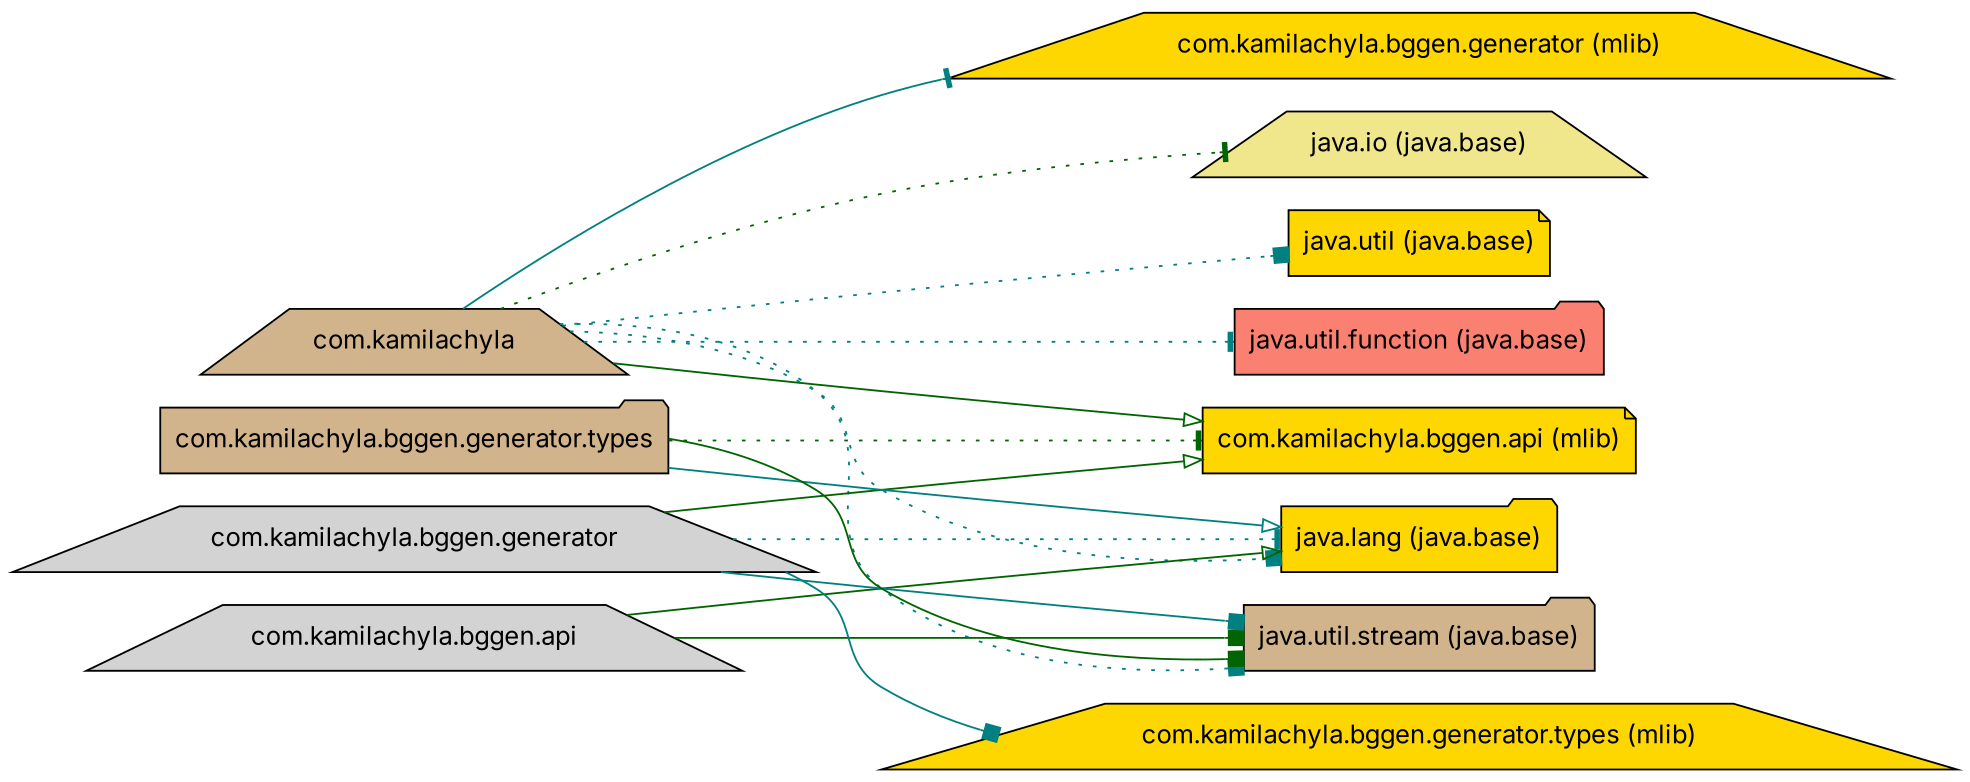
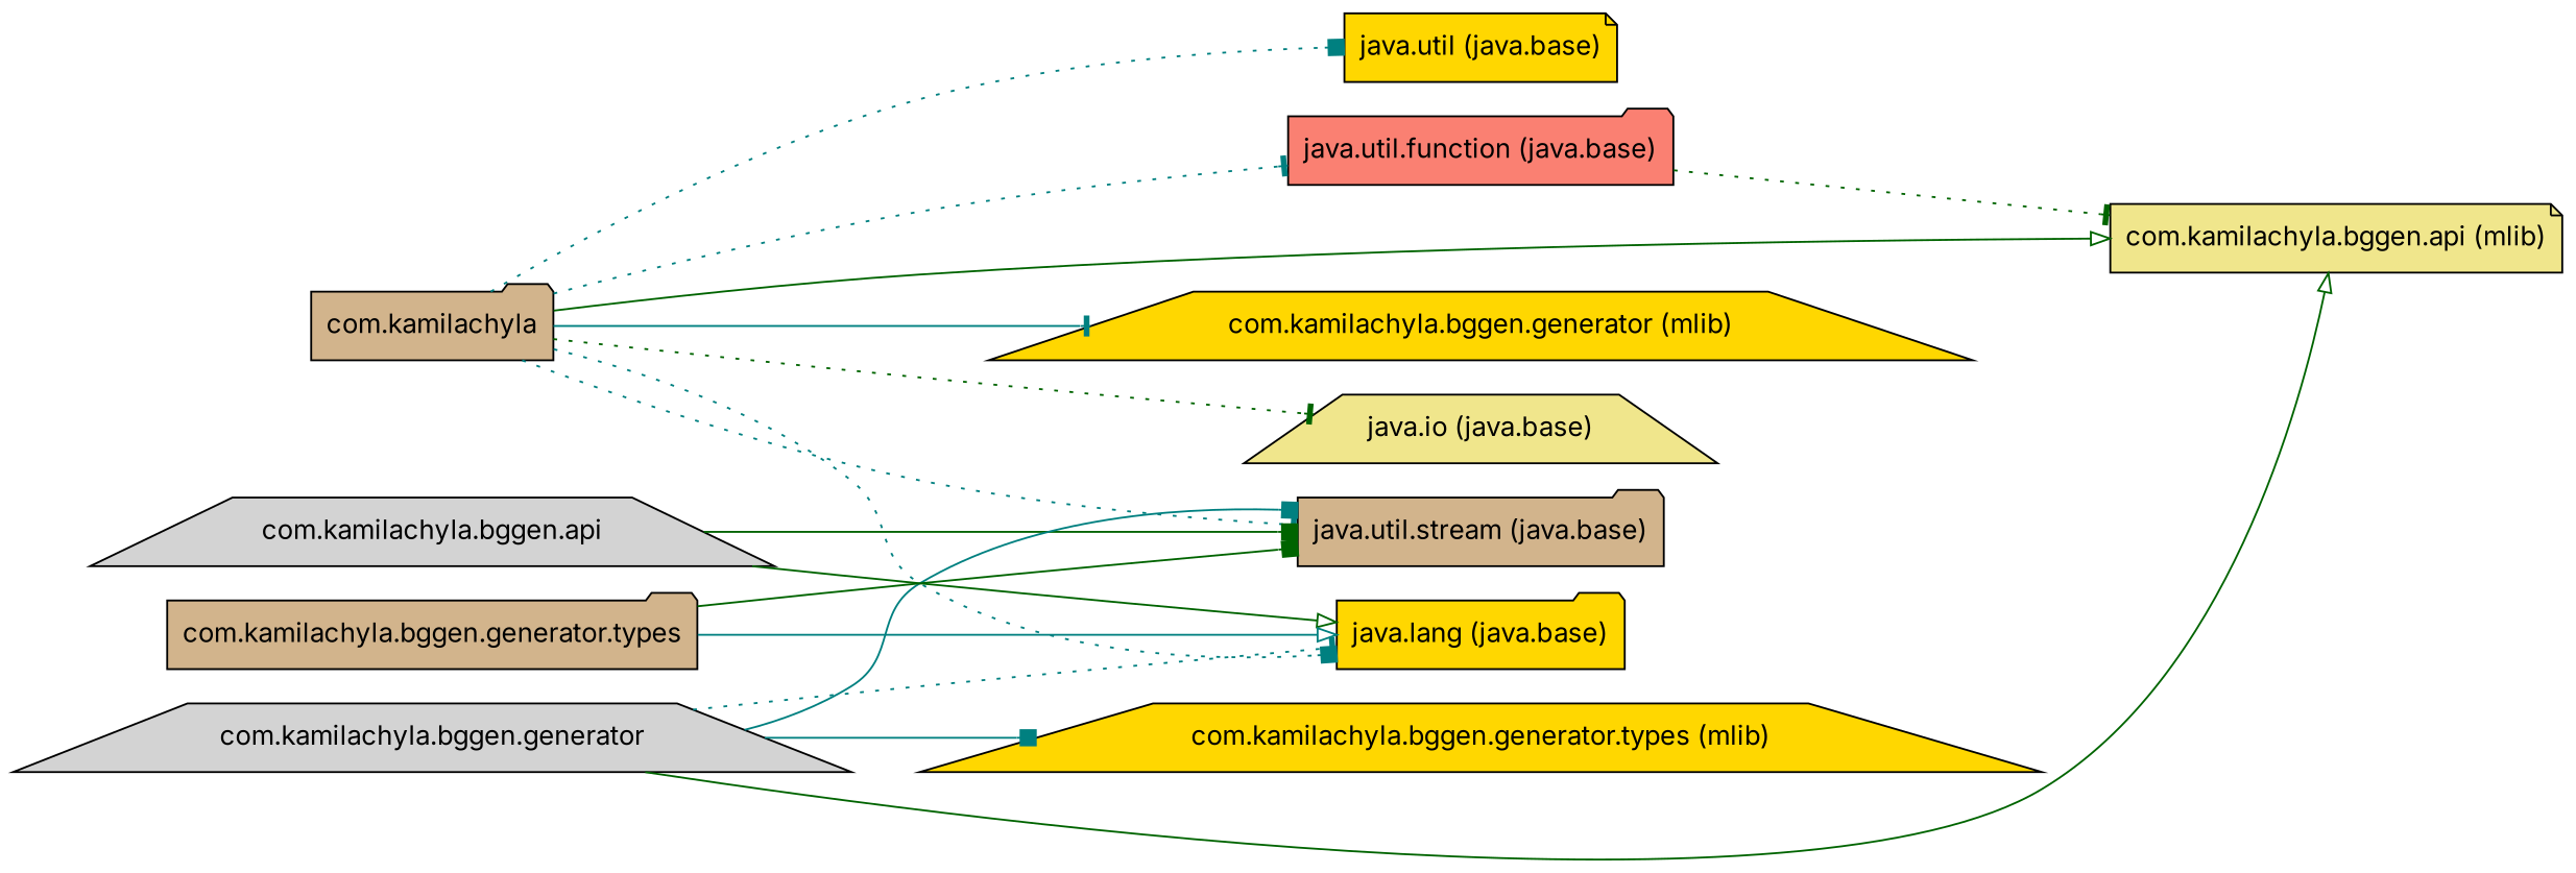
  digraph {
    fontname=Inter
    rankdir=LR
    node [fillcolor=gold fontname=Inter shape=folder style=filled]
    edge [arrowhead=tee color=teal fontname=Inter style=solid]
-   "com.kamilachyla.bggen.api (mlib)" [shape=note]
-   "com.kamilachyla" [fillcolor=tan shape=trapezium]
+   "com.kamilachyla.bggen.api (mlib)" [fillcolor=khaki shape=note]
+   "com.kamilachyla" [fillcolor=tan]
    "com.kamilachyla.bggen.generator (mlib)" [shape=trapezium]
    "java.io (java.base)" [fillcolor=khaki shape=trapezium]
    "java.lang (java.base)"
    "java.util (java.base)" [shape=note]
    "java.util.function (java.base)" [fillcolor=salmon]
    "java.util.stream (java.base)" [fillcolor=tan]
    "com.kamilachyla.bggen.api" [fillcolor=lightgrey shape=trapezium]
    "com.kamilachyla.bggen.generator" [fillcolor=lightgrey shape=trapezium]
    "com.kamilachyla.bggen.generator.types (mlib)" [shape=trapezium]
    "com.kamilachyla.bggen.generator.types" [fillcolor=tan]
    "com.kamilachyla" -> "com.kamilachyla.bggen.api (mlib)" [arrowhead=onormal color=darkgreen]
    "com.kamilachyla" -> "com.kamilachyla.bggen.generator (mlib)"
    "com.kamilachyla" -> "java.io (java.base)" [color=darkgreen style=dotted]
    "com.kamilachyla" -> "java.lang (java.base)" [arrowhead=box style=dotted]
    "com.kamilachyla" -> "java.util (java.base)" [arrowhead=box style=dotted]
    "com.kamilachyla" -> "java.util.function (java.base)" [style=dotted]
-   "com.kamilachyla" -> "java.util.stream (java.base)" [arrowhead=box style=dotted]
+   "com.kamilachyla" -> "java.util.stream (java.base)" [style=dotted]
    "com.kamilachyla.bggen.api" -> "java.lang (java.base)" [arrowhead=onormal color=darkgreen]
    "com.kamilachyla.bggen.api" -> "java.util.stream (java.base)" [arrowhead=box color=darkgreen]
    "com.kamilachyla.bggen.generator" -> "com.kamilachyla.bggen.api (mlib)" [arrowhead=onormal color=darkgreen]
    "com.kamilachyla.bggen.generator" -> "java.lang (java.base)" [style=dotted]
    "com.kamilachyla.bggen.generator" -> "java.util.stream (java.base)" [arrowhead=box]
    "com.kamilachyla.bggen.generator" -> "com.kamilachyla.bggen.generator.types (mlib)" [arrowhead=box]
-   "com.kamilachyla.bggen.generator.types" -> "com.kamilachyla.bggen.api (mlib)" [color=darkgreen style=dotted]
+   "java.util.function (java.base)" -> "com.kamilachyla.bggen.api (mlib)" [color=darkgreen style=dotted]
    "com.kamilachyla.bggen.generator.types" -> "java.lang (java.base)" [arrowhead=onormal]
    "com.kamilachyla.bggen.generator.types" -> "java.util.stream (java.base)" [arrowhead=box color=darkgreen]
  }
